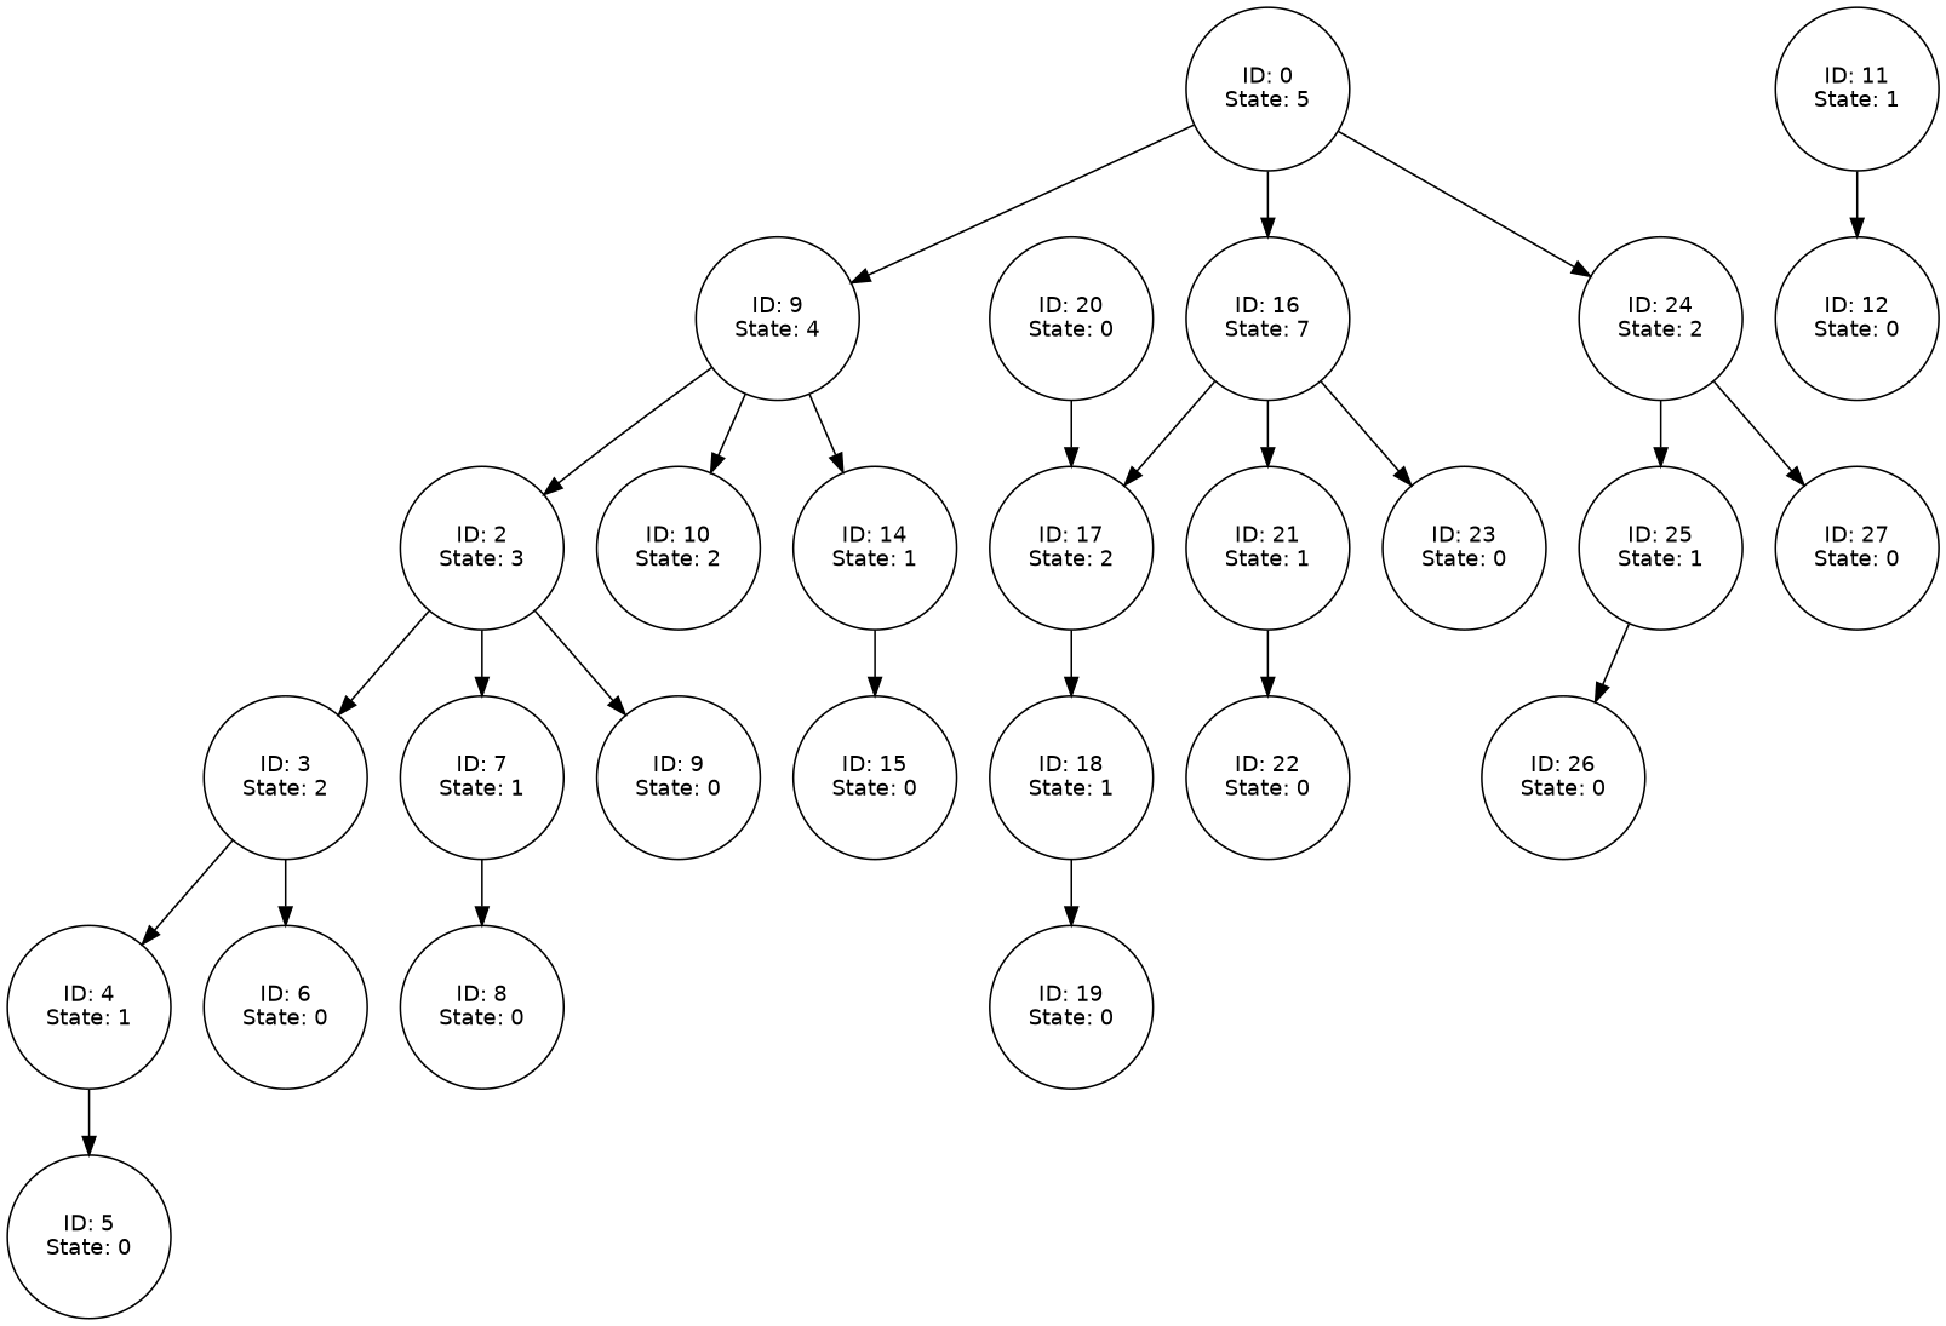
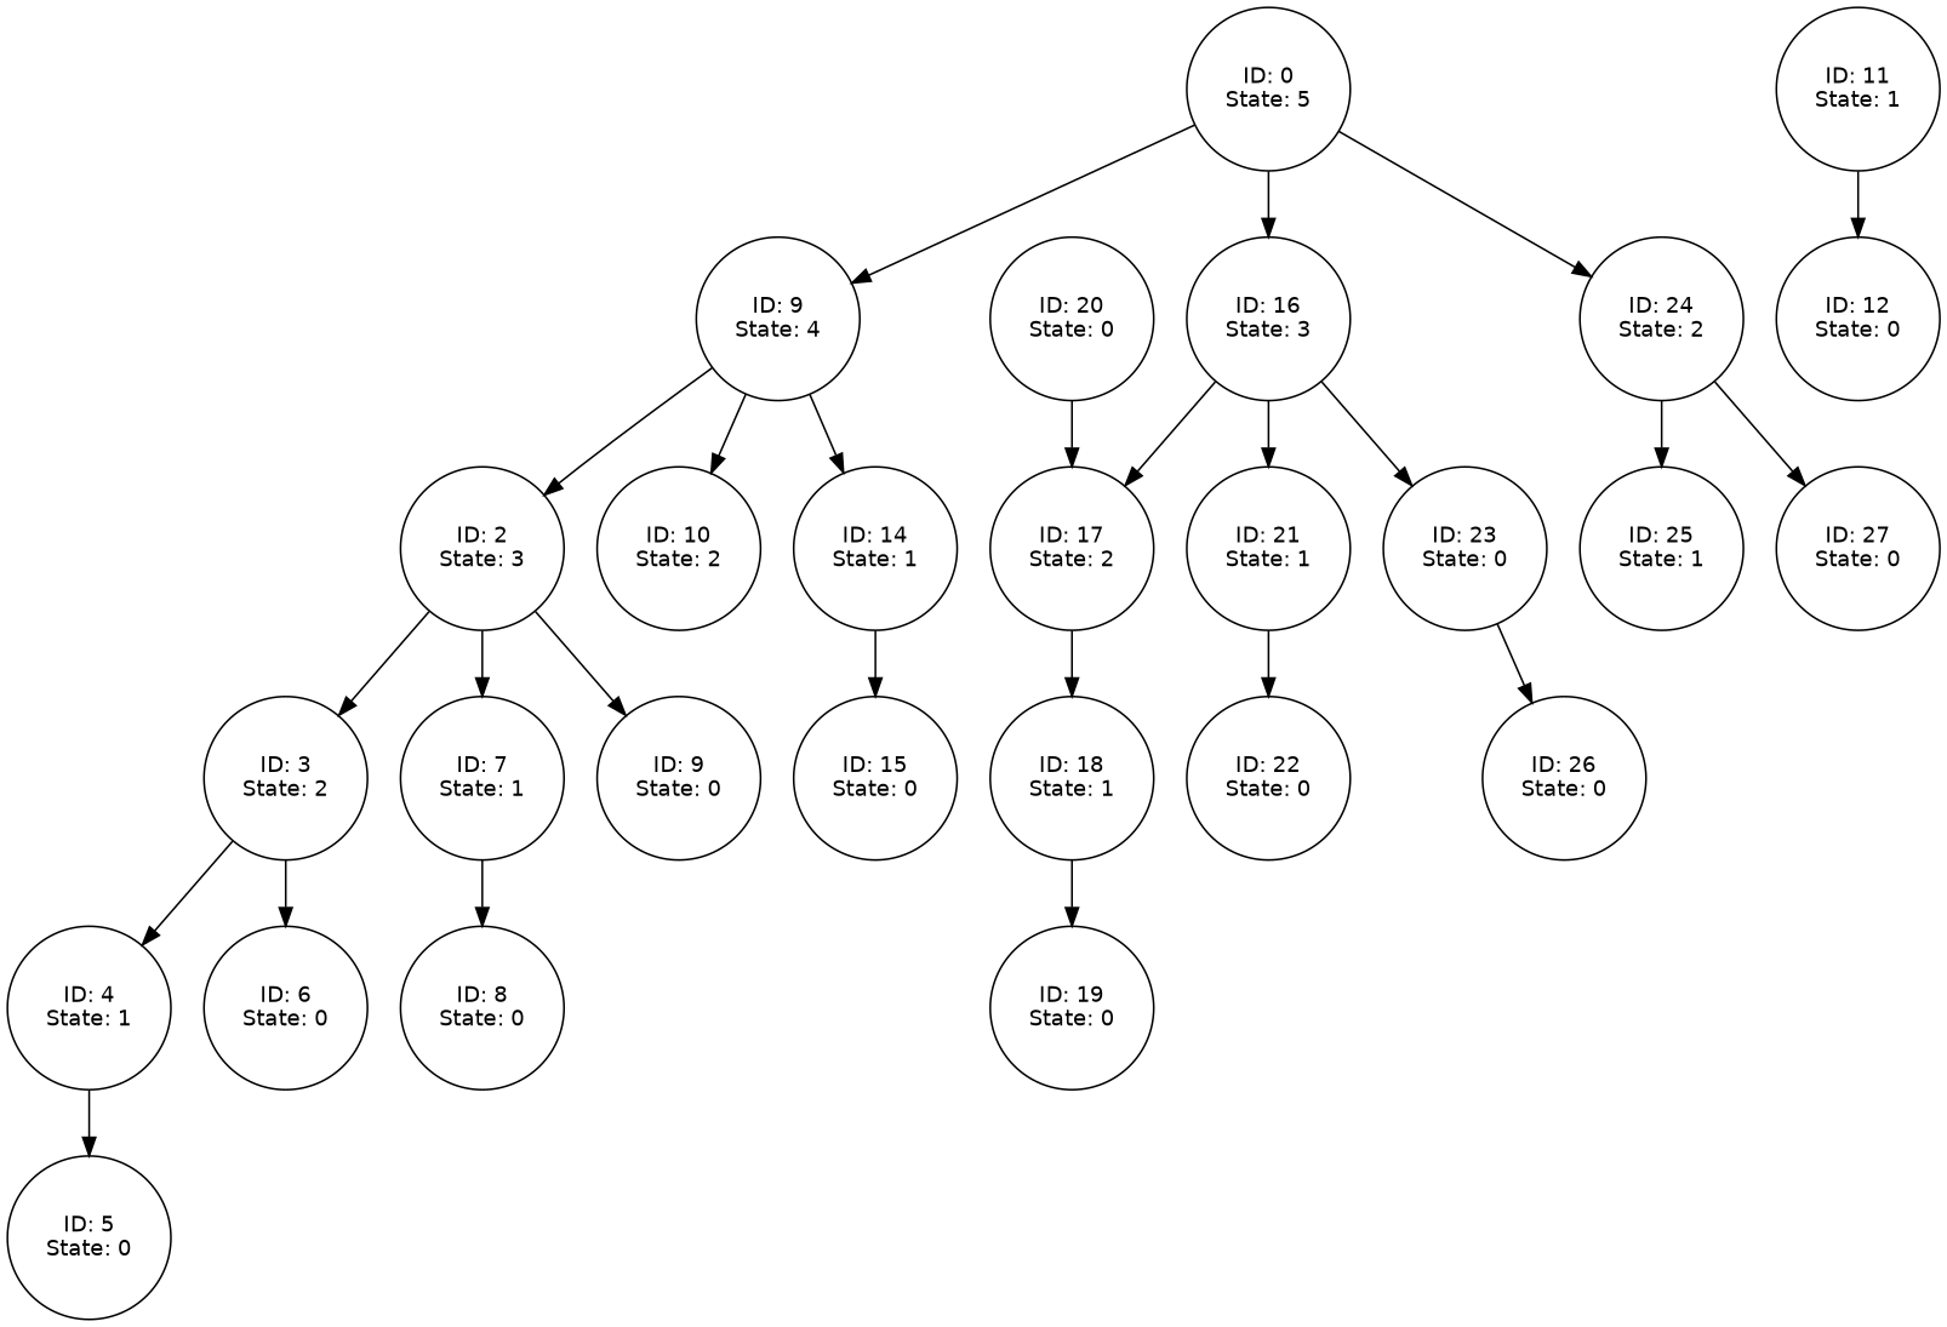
  digraph {
    rankdir=TB
    node [fillcolor=white fontname=Helvetica fontsize=12 shape=circle style=filled]
    n1 [label="ID: 0\nState: 5"]
    n2 [label="ID: 9\nState: 4"]
-   n3 [label="ID: 16\nState: 7"]
+   n3 [label="ID: 16\nState: 3"]
    n4 [label="ID: 24\nState: 2"]
    n5 [label="ID: 2\nState: 3"]
    n6 [label="ID: 10\nState: 2"]
    n7 [label="ID: 14\nState: 1"]
    n8 [label="ID: 17\nState: 2"]
    n9 [label="ID: 21\nState: 1"]
    n10 [label="ID: 23\nState: 0"]
    n11 [label="ID: 25\nState: 1"]
    n12 [label="ID: 27\nState: 0"]
    n13 [label="ID: 3\nState: 2"]
    n14 [label="ID: 7\nState: 1"]
    n15 [label="ID: 9\nState: 0"]
    n16 [label="ID: 15\nState: 0"]
    n17 [label="ID: 4\nState: 1"]
    n18 [label="ID: 6\nState: 0"]
    n19 [label="ID: 8\nState: 0"]
    n20 [label="ID: 5\nState: 0"]
    n21 [label="ID: 11\nState: 1"]
    n22 [label="ID: 12\nState: 0"]
    n23 [label="ID: 18\nState: 1"]
    n24 [label="ID: 22\nState: 0"]
    n25 [label="ID: 19\nState: 0"]
    n26 [label="ID: 20\nState: 0"]
    n27 [label="ID: 26\nState: 0"]
    n1 -> n2
    n1 -> n3
    n1 -> n4
    n2 -> n5
    n2 -> n6
    n2 -> n7
    n3 -> n8
    n3 -> n9
    n3 -> n10
    n4 -> n11
    n4 -> n12
    n5 -> n13
    n5 -> n14
    n5 -> n15
    n7 -> n16
    n8 -> n23
    n9 -> n24
-   n11 -> n27
+   n10 -> n27
    n13 -> n17
    n13 -> n18
    n14 -> n19
    n17 -> n20
    n21 -> n22
    n23 -> n25
    n26 -> n8
  }
